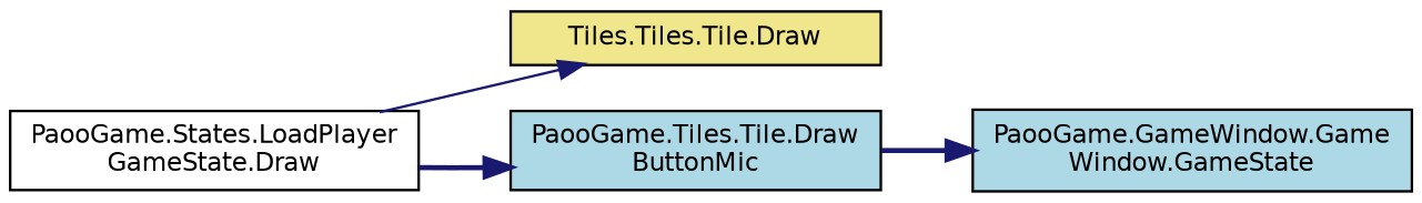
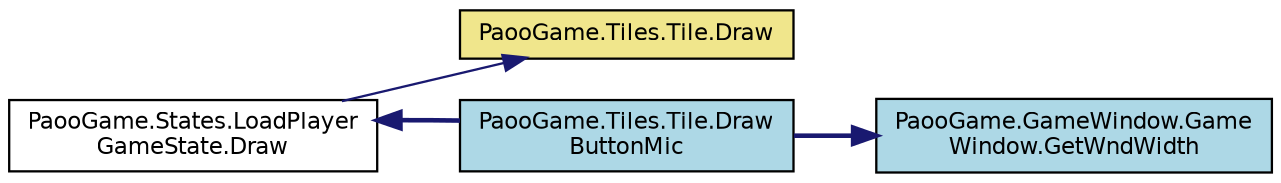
  digraph {
    rankdir=LR
    node [color=black fillcolor=lightblue fontname=Helvetica fontsize=10 shape=record style=filled]
    edge [color=midnightblue fontname=Helvetica fontsize=10 labelfontname=Helvetica labelfontsize=10 style=bold]
    n1 [fillcolor=white fontcolor=black height=0.2 label="PaooGame.States.LoadPlayer\lGameState.Draw" width=0.4]
-   n2 [fillcolor=khaki height=0.2 label="Tiles.Tiles.Tile.Draw" width=0.4]
+   n2 [fillcolor=khaki height=0.2 label="PaooGame.Tiles.Tile.Draw" width=0.4]
    n3 [height=0.2 label="PaooGame.Tiles.Tile.Draw\lButtonMic" width=0.4]
-   n4 [height=0.2 label="PaooGame.GameWindow.Game\lWindow.GameState" width=0.4]
+   n4 [height=0.2 label="PaooGame.GameWindow.Game\lWindow.GetWndWidth" width=0.4]
    n1 -> n2 [style=solid]
-   n1 -> n3
+   n3 -> n1
    n3 -> n4
  }
